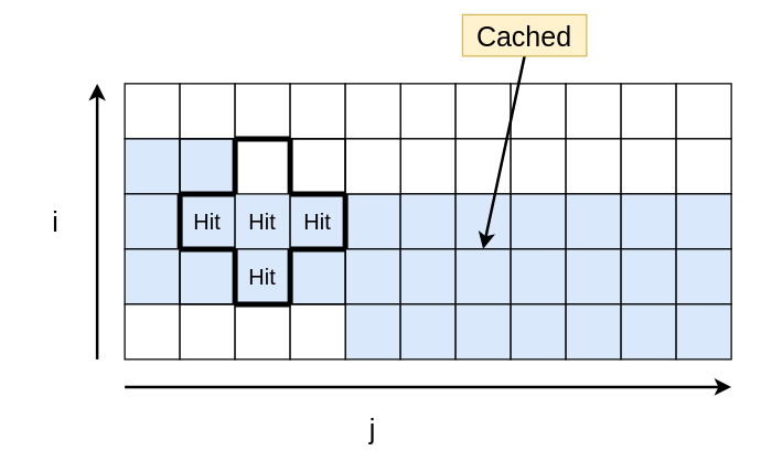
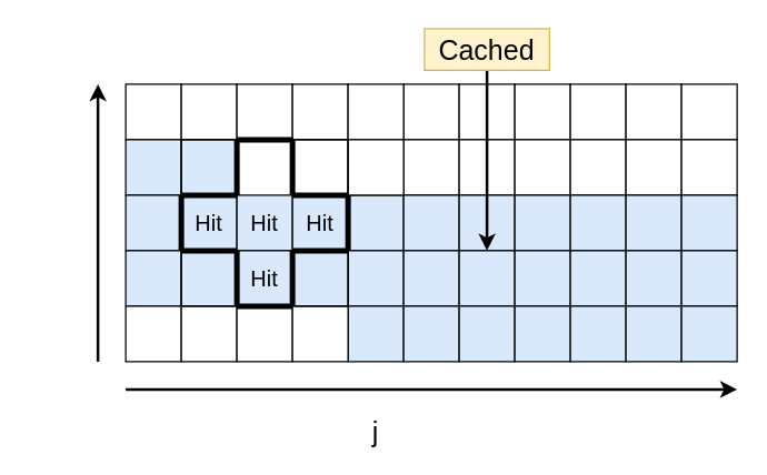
  <mxCell id="0" />
  <mxCell id="1" parent="0" />
  <mxCell id="2" value="" style="rounded=0;whiteSpace=wrap;html=1;strokeColor=#000000;" parent="1" vertex="1"><mxGeometry x="290" y="60" width="40" height="40" as="geometry" /></mxCell>
  <mxCell id="3" value="" style="rounded=0;whiteSpace=wrap;html=1;strokeColor=#000000;" parent="1" vertex="1"><mxGeometry x="330" y="60" width="40" height="40" as="geometry" /></mxCell>
  <mxCell id="4" value="" style="rounded=0;whiteSpace=wrap;html=1;strokeColor=#000000;" parent="1" vertex="1"><mxGeometry x="370" y="60" width="40" height="40" as="geometry" /></mxCell>
  <mxCell id="5" value="" style="rounded=0;whiteSpace=wrap;html=1;strokeColor=#000000;" parent="1" vertex="1"><mxGeometry x="410" y="60" width="40" height="40" as="geometry" /></mxCell>
  <mxCell id="6" value="" style="rounded=0;whiteSpace=wrap;html=1;strokeColor=#000000;" parent="1" vertex="1"><mxGeometry x="450" y="60" width="40" height="40" as="geometry" /></mxCell>
  <mxCell id="7" value="" style="rounded=0;whiteSpace=wrap;html=1;strokeColor=#000000;" parent="1" vertex="1"><mxGeometry x="490" y="60" width="40" height="40" as="geometry" /></mxCell>
  <mxCell id="8" value="" style="rounded=0;whiteSpace=wrap;html=1;strokeColor=#000000;" parent="1" vertex="1"><mxGeometry x="290" y="100" width="40" height="40" as="geometry" /></mxCell>
  <mxCell id="9" value="" style="rounded=0;whiteSpace=wrap;html=1;strokeColor=#000000;" parent="1" vertex="1"><mxGeometry x="330" y="100" width="40" height="40" as="geometry" /></mxCell>
  <mxCell id="10" value="" style="rounded=0;whiteSpace=wrap;html=1;strokeColor=#000000;" parent="1" vertex="1"><mxGeometry x="370" y="100" width="40" height="40" as="geometry" /></mxCell>
  <mxCell id="11" value="" style="rounded=0;whiteSpace=wrap;html=1;strokeColor=#000000;" parent="1" vertex="1"><mxGeometry x="410" y="100" width="40" height="40" as="geometry" /></mxCell>
  <mxCell id="12" value="" style="rounded=0;whiteSpace=wrap;html=1;strokeColor=#000000;" parent="1" vertex="1"><mxGeometry x="450" y="100" width="40" height="40" as="geometry" /></mxCell>
  <mxCell id="13" value="" style="rounded=0;whiteSpace=wrap;html=1;strokeColor=#000000;" parent="1" vertex="1"><mxGeometry x="490" y="100" width="40" height="40" as="geometry" /></mxCell>
  <mxCell id="14" value="" style="rounded=0;whiteSpace=wrap;html=1;fillColor=#dae8fc;strokeColor=#000000;" parent="1" vertex="1"><mxGeometry x="250" y="140" width="40" height="40" as="geometry" /></mxCell>
  <mxCell id="15" value="" style="rounded=0;whiteSpace=wrap;html=1;fillColor=#dae8fc;strokeColor=#000000;" parent="1" vertex="1"><mxGeometry x="290" y="140" width="40" height="40" as="geometry" /></mxCell>
  <mxCell id="16" value="" style="rounded=0;whiteSpace=wrap;html=1;fillColor=#dae8fc;strokeColor=#000000;" parent="1" vertex="1"><mxGeometry x="330" y="140" width="40" height="40" as="geometry" /></mxCell>
  <mxCell id="17" value="" style="rounded=0;whiteSpace=wrap;html=1;fillColor=#dae8fc;strokeColor=#000000;" parent="1" vertex="1"><mxGeometry x="370" y="140" width="40" height="40" as="geometry" /></mxCell>
  <mxCell id="18" value="" style="rounded=0;whiteSpace=wrap;html=1;fillColor=#dae8fc;strokeColor=#000000;" parent="1" vertex="1"><mxGeometry x="410" y="140" width="40" height="40" as="geometry" /></mxCell>
  <mxCell id="19" value="" style="rounded=0;whiteSpace=wrap;html=1;fillColor=#dae8fc;strokeColor=#000000;" parent="1" vertex="1"><mxGeometry x="450" y="140" width="40" height="40" as="geometry" /></mxCell>
  <mxCell id="20" value="" style="rounded=0;whiteSpace=wrap;html=1;fillColor=#dae8fc;strokeColor=#000000;" parent="1" vertex="1"><mxGeometry x="490" y="140" width="40" height="40" as="geometry" /></mxCell>
  <mxCell id="21" value="" style="rounded=0;whiteSpace=wrap;html=1;fillColor=#dae8fc;strokeColor=#000000;" parent="1" vertex="1"><mxGeometry x="250" y="180" width="40" height="40" as="geometry" /></mxCell>
  <mxCell id="22" value="" style="rounded=0;whiteSpace=wrap;html=1;fillColor=#dae8fc;strokeColor=#000000;" parent="1" vertex="1"><mxGeometry x="290" y="180" width="40" height="40" as="geometry" /></mxCell>
  <mxCell id="23" value="" style="rounded=0;whiteSpace=wrap;html=1;fillColor=#dae8fc;strokeColor=#000000;" parent="1" vertex="1"><mxGeometry x="330" y="180" width="40" height="40" as="geometry" /></mxCell>
  <mxCell id="24" value="" style="rounded=0;whiteSpace=wrap;html=1;fillColor=#dae8fc;strokeColor=#000000;" parent="1" vertex="1"><mxGeometry x="370" y="180" width="40" height="40" as="geometry" /></mxCell>
  <mxCell id="25" value="" style="rounded=0;whiteSpace=wrap;html=1;fillColor=#dae8fc;strokeColor=#000000;" parent="1" vertex="1"><mxGeometry x="410" y="180" width="40" height="40" as="geometry" /></mxCell>
  <mxCell id="26" value="" style="rounded=0;whiteSpace=wrap;html=1;fillColor=#dae8fc;strokeColor=#000000;" parent="1" vertex="1"><mxGeometry x="450" y="180" width="40" height="40" as="geometry" /></mxCell>
  <mxCell id="27" value="" style="rounded=0;whiteSpace=wrap;html=1;fillColor=#dae8fc;strokeColor=#000000;" parent="1" vertex="1"><mxGeometry x="490" y="180" width="40" height="40" as="geometry" /></mxCell>
  <mxCell id="28" value="" style="rounded=0;whiteSpace=wrap;html=1;fillColor=#dae8fc;strokeColor=#000000;" parent="1" vertex="1"><mxGeometry x="250" y="220" width="40" height="40" as="geometry" /></mxCell>
  <mxCell id="29" value="" style="rounded=0;whiteSpace=wrap;html=1;fillColor=#dae8fc;strokeColor=#000000;" parent="1" vertex="1"><mxGeometry x="290" y="220" width="40" height="40" as="geometry" /></mxCell>
  <mxCell id="30" value="" style="rounded=0;whiteSpace=wrap;html=1;fillColor=#dae8fc;strokeColor=#000000;" parent="1" vertex="1"><mxGeometry x="330" y="220" width="40" height="40" as="geometry" /></mxCell>
  <mxCell id="31" value="" style="rounded=0;whiteSpace=wrap;html=1;fillColor=#dae8fc;strokeColor=#000000;" parent="1" vertex="1"><mxGeometry x="370" y="220" width="40" height="40" as="geometry" /></mxCell>
  <mxCell id="32" value="" style="rounded=0;whiteSpace=wrap;html=1;fillColor=#dae8fc;strokeColor=#000000;" parent="1" vertex="1"><mxGeometry x="410" y="220" width="40" height="40" as="geometry" /></mxCell>
  <mxCell id="33" value="" style="rounded=0;whiteSpace=wrap;html=1;fillColor=#dae8fc;strokeColor=#000000;" parent="1" vertex="1"><mxGeometry x="450" y="220" width="40" height="40" as="geometry" /></mxCell>
  <mxCell id="34" value="" style="rounded=0;whiteSpace=wrap;html=1;fillColor=#dae8fc;strokeColor=#000000;" parent="1" vertex="1"><mxGeometry x="490" y="220" width="40" height="40" as="geometry" /></mxCell>
  <mxCell id="35" value="" style="endArrow=classic;html=1;strokeWidth=2;fontSize=16;exitX=0.5;exitY=1;exitDx=0;exitDy=0;entryX=0.5;entryY=0;entryDx=0;entryDy=0;" parent="1" source="62" target="23" edge="1"><mxGeometry width="50" height="50" relative="1" as="geometry"><mxPoint x="350" y="50" as="sourcePoint" /><mxPoint x="-90" y="330" as="targetPoint" /></mxGeometry></mxCell>
  <mxCell id="36" value="" style="rounded=0;whiteSpace=wrap;html=1;strokeColor=#000000;" parent="1" vertex="1"><mxGeometry x="90" y="60" width="40" height="40" as="geometry" /></mxCell>
  <mxCell id="37" value="" style="rounded=0;whiteSpace=wrap;html=1;strokeColor=#000000;" parent="1" vertex="1"><mxGeometry x="130" y="60" width="40" height="40" as="geometry" /></mxCell>
  <mxCell id="38" value="" style="rounded=0;whiteSpace=wrap;html=1;strokeColor=#000000;" parent="1" vertex="1"><mxGeometry x="170" y="60" width="40" height="40" as="geometry" /></mxCell>
  <mxCell id="39" value="" style="rounded=0;whiteSpace=wrap;html=1;strokeColor=#000000;" parent="1" vertex="1"><mxGeometry x="210" y="60" width="40" height="40" as="geometry" /></mxCell>
  <mxCell id="40" value="" style="rounded=0;whiteSpace=wrap;html=1;strokeColor=#000000;" parent="1" vertex="1"><mxGeometry x="250" y="60" width="40" height="40" as="geometry" /></mxCell>
  <mxCell id="41" value="" style="rounded=0;whiteSpace=wrap;html=1;fillColor=#dae8fc;strokeColor=#000000;" parent="1" vertex="1"><mxGeometry x="90" y="100" width="40" height="40" as="geometry" /></mxCell>
  <mxCell id="42" value="" style="rounded=0;whiteSpace=wrap;html=1;fillColor=#dae8fc;strokeColor=#000000;" parent="1" vertex="1"><mxGeometry x="130" y="100" width="40" height="40" as="geometry" /></mxCell>
  <mxCell id="43" value="" style="rounded=0;whiteSpace=wrap;html=1;strokeColor=#000000;" parent="1" vertex="1"><mxGeometry x="210" y="100" width="40" height="40" as="geometry" /></mxCell>
  <mxCell id="44" value="" style="rounded=0;whiteSpace=wrap;html=1;strokeColor=#000000;" parent="1" vertex="1"><mxGeometry x="250" y="100" width="40" height="40" as="geometry" /></mxCell>
  <mxCell id="45" value="" style="rounded=0;whiteSpace=wrap;html=1;fillColor=#dae8fc;strokeColor=#000000;" parent="1" vertex="1"><mxGeometry x="90" y="140" width="40" height="40" as="geometry" /></mxCell>
  <mxCell id="46" value="" style="edgeStyle=orthogonalEdgeStyle;rounded=0;orthogonalLoop=1;jettySize=auto;html=1;strokeWidth=2;fontSize=16;strokeColor=#000000;" parent="1" source="47" edge="1"><mxGeometry relative="1" as="geometry"><mxPoint x="250" y="160" as="targetPoint" /></mxGeometry></mxCell>
  <mxCell id="47" value="&lt;font style=&quot;font-size: 16px&quot;&gt;Hit&lt;/font&gt;" style="rounded=0;whiteSpace=wrap;html=1;fillColor=#dae8fc;strokeColor=#000000;" parent="1" vertex="1"><mxGeometry x="130" y="140" width="40" height="40" as="geometry" /></mxCell>
  <mxCell id="48" value="&lt;span style=&quot;font-size: 16px ; white-space: normal&quot;&gt;Hit&lt;/span&gt;" style="rounded=0;whiteSpace=wrap;html=1;fillColor=#dae8fc;strokeColor=#000000;" parent="1" vertex="1"><mxGeometry x="170" y="140" width="40" height="40" as="geometry" /></mxCell>
  <mxCell id="49" value="&lt;font style=&quot;font-size: 16px&quot;&gt;Hit&lt;/font&gt;" style="rounded=0;whiteSpace=wrap;html=1;fillColor=#dae8fc;strokeColor=#000000;" parent="1" vertex="1"><mxGeometry x="210" y="140" width="40" height="40" as="geometry" /></mxCell>
  <mxCell id="50" value="" style="rounded=0;whiteSpace=wrap;html=1;fillColor=#dae8fc;strokeColor=#000000;" parent="1" vertex="1"><mxGeometry x="90" y="180" width="40" height="40" as="geometry" /></mxCell>
  <mxCell id="51" value="" style="rounded=0;whiteSpace=wrap;html=1;fillColor=#dae8fc;strokeColor=#000000;" parent="1" vertex="1"><mxGeometry x="130" y="180" width="40" height="40" as="geometry" /></mxCell>
  <mxCell id="52" value="&lt;font style=&quot;font-size: 16px&quot;&gt;Hit&lt;/font&gt;" style="rounded=0;whiteSpace=wrap;html=1;fillColor=#dae8fc;strokeColor=#000000;" parent="1" vertex="1"><mxGeometry x="170" y="180" width="40" height="40" as="geometry" /></mxCell>
  <mxCell id="53" value="" style="rounded=0;whiteSpace=wrap;html=1;fillColor=#dae8fc;strokeColor=#000000;" parent="1" vertex="1"><mxGeometry x="210" y="180" width="40" height="40" as="geometry" /></mxCell>
  <mxCell id="54" value="" style="rounded=0;whiteSpace=wrap;html=1;strokeColor=#000000;" parent="1" vertex="1"><mxGeometry x="90" y="220" width="40" height="40" as="geometry" /></mxCell>
  <mxCell id="55" value="" style="rounded=0;whiteSpace=wrap;html=1;strokeColor=#000000;" parent="1" vertex="1"><mxGeometry x="130" y="220" width="40" height="40" as="geometry" /></mxCell>
  <mxCell id="56" value="" style="rounded=0;whiteSpace=wrap;html=1;strokeColor=#000000;" parent="1" vertex="1"><mxGeometry x="170" y="220" width="40" height="40" as="geometry" /></mxCell>
  <mxCell id="57" value="" style="rounded=0;whiteSpace=wrap;html=1;strokeColor=#000000;" parent="1" vertex="1"><mxGeometry x="210" y="220" width="40" height="40" as="geometry" /></mxCell>
  <mxCell id="58" value="" style="endArrow=classic;html=1;strokeWidth=2;" parent="1" edge="1"><mxGeometry width="50" height="50" relative="1" as="geometry"><mxPoint x="90" y="280" as="sourcePoint" /><mxPoint x="530" y="280" as="targetPoint" /></mxGeometry></mxCell>
  <mxCell id="59" value="j" style="text;html=1;strokeColor=none;fillColor=none;align=center;verticalAlign=middle;whiteSpace=wrap;rounded=0;fontSize=20;" parent="1" vertex="1"><mxGeometry x="250" y="300" width="40" height="20" as="geometry" /></mxCell>
  <mxCell id="60" value="" style="endArrow=classic;html=1;strokeWidth=2;fontSize=20;" parent="1" edge="1"><mxGeometry width="50" height="50" relative="1" as="geometry"><mxPoint x="70" y="260" as="sourcePoint" /><mxPoint x="70" y="60" as="targetPoint" /></mxGeometry></mxCell>
- <mxCell id="61" value="i" style="text;html=1;strokeColor=none;fillColor=none;align=center;verticalAlign=middle;whiteSpace=wrap;rounded=0;fontSize=20;" parent="1" vertex="1"><mxGeometry x="20" y="150" width="40" height="20" as="geometry" /></mxCell>
- <mxCell id="62" value="Cached" style="text;html=1;strokeColor=#d6b656;fillColor=#fff2cc;align=center;verticalAlign=middle;whiteSpace=wrap;rounded=0;fontSize=20;" parent="1" vertex="1"><mxGeometry x="335" y="10" width="90" height="30" as="geometry" /></mxCell>
+ <mxCell id="62" value="Cached" style="text;html=1;strokeColor=#d6b656;fillColor=#fff2cc;align=center;verticalAlign=middle;whiteSpace=wrap;rounded=0;fontSize=20;" parent="1" vertex="1"><mxGeometry x="305" y="20" width="90" height="30" as="geometry" /></mxCell>
  <mxCell id="63" value="" style="group;strokeColor=#000000;" parent="1" vertex="1" connectable="0"><mxGeometry x="130" y="100" width="120" height="120" as="geometry" /></mxCell>
  <mxCell id="64" value="" style="group" vertex="1" connectable="0" parent="1"><mxGeometry x="130" y="100" width="120" height="120" as="geometry" /></mxCell>
  <mxCell id="65" value="" style="endArrow=none;html=1;strokeWidth=4;fontSize=20;strokeColor=#000000;" parent="64" edge="1"><mxGeometry width="50" height="50" relative="1" as="geometry"><mxPoint x="40" as="sourcePoint" /><mxPoint x="80" as="targetPoint" /></mxGeometry></mxCell>
  <mxCell id="66" value="" style="endArrow=none;html=1;strokeWidth=4;fontSize=20;strokeColor=#000000;" parent="64" edge="1"><mxGeometry width="50" height="50" relative="1" as="geometry"><mxPoint x="40" y="120" as="sourcePoint" /><mxPoint x="80" y="120" as="targetPoint" /></mxGeometry></mxCell>
  <mxCell id="67" value="" style="endArrow=none;html=1;strokeWidth=4;fontSize=20;strokeColor=#000000;" parent="64" edge="1"><mxGeometry width="50" height="50" relative="1" as="geometry"><mxPoint x="80" y="80" as="sourcePoint" /><mxPoint x="120" y="80" as="targetPoint" /></mxGeometry></mxCell>
  <mxCell id="68" value="" style="endArrow=none;html=1;strokeWidth=4;fontSize=20;strokeColor=#000000;" parent="64" edge="1"><mxGeometry width="50" height="50" relative="1" as="geometry"><mxPoint x="80" y="40" as="sourcePoint" /><mxPoint x="120" y="40" as="targetPoint" /></mxGeometry></mxCell>
  <mxCell id="69" value="" style="endArrow=none;html=1;strokeWidth=4;fontSize=20;strokeColor=#000000;" parent="64" edge="1"><mxGeometry width="50" height="50" relative="1" as="geometry"><mxPoint y="80" as="sourcePoint" /><mxPoint x="40" y="80" as="targetPoint" /></mxGeometry></mxCell>
  <mxCell id="70" value="" style="endArrow=none;html=1;strokeWidth=4;fontSize=20;strokeColor=#000000;" parent="64" edge="1"><mxGeometry width="50" height="50" relative="1" as="geometry"><mxPoint y="40" as="sourcePoint" /><mxPoint x="40" y="40" as="targetPoint" /></mxGeometry></mxCell>
  <mxCell id="71" value="" style="endArrow=none;html=1;strokeWidth=4;fontSize=20;strokeColor=#000000;" parent="64" edge="1"><mxGeometry width="50" height="50" relative="1" as="geometry"><mxPoint x="80" y="40" as="sourcePoint" /><mxPoint x="80" as="targetPoint" /></mxGeometry></mxCell>
  <mxCell id="72" value="" style="endArrow=none;html=1;strokeWidth=4;fontSize=20;strokeColor=#000000;" parent="64" edge="1"><mxGeometry width="50" height="50" relative="1" as="geometry"><mxPoint x="80" y="120" as="sourcePoint" /><mxPoint x="80" y="80" as="targetPoint" /></mxGeometry></mxCell>
  <mxCell id="73" value="" style="endArrow=none;html=1;strokeWidth=4;fontSize=20;strokeColor=#000000;" parent="64" edge="1"><mxGeometry width="50" height="50" relative="1" as="geometry"><mxPoint x="40" y="120" as="sourcePoint" /><mxPoint x="40" y="80" as="targetPoint" /></mxGeometry></mxCell>
  <mxCell id="74" value="" style="endArrow=none;html=1;strokeWidth=4;fontSize=20;strokeColor=#000000;" parent="64" edge="1"><mxGeometry width="50" height="50" relative="1" as="geometry"><mxPoint x="40" y="40" as="sourcePoint" /><mxPoint x="40" as="targetPoint" /></mxGeometry></mxCell>
  <mxCell id="75" value="" style="endArrow=none;html=1;strokeWidth=4;fontSize=20;strokeColor=#000000;" parent="64" edge="1"><mxGeometry width="50" height="50" relative="1" as="geometry"><mxPoint y="80" as="sourcePoint" /><mxPoint y="40" as="targetPoint" /></mxGeometry></mxCell>
  <mxCell id="76" value="" style="endArrow=none;html=1;strokeWidth=4;fontSize=20;strokeColor=#000000;" parent="64" edge="1"><mxGeometry width="50" height="50" relative="1" as="geometry"><mxPoint x="120" y="80" as="sourcePoint" /><mxPoint x="120" y="40" as="targetPoint" /></mxGeometry></mxCell>
